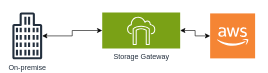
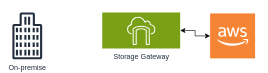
  <mxCell id="0" />
  <mxCell id="1" parent="0" />
- <mxCell id="2" style="edgeStyle=orthogonalEdgeStyle;rounded=0;orthogonalLoop=1;jettySize=auto;html=1;startArrow=classic;startFill=1;" edge="1" parent="1" source="3" target="5"><mxGeometry relative="1" as="geometry" /></mxCell>
  <mxCell id="3" value="On-premise" style="sketch=0;outlineConnect=0;fontColor=#232F3E;gradientColor=none;fillColor=#232F3D;strokeColor=none;dashed=0;verticalLabelPosition=bottom;verticalAlign=top;align=center;html=1;fontSize=12;fontStyle=0;aspect=fixed;pointerEvents=1;shape=mxgraph.aws4.office_building;" vertex="1" parent="1"><mxGeometry x="20" y="20" width="50" height="78" as="geometry" /></mxCell>
  <mxCell id="4" style="edgeStyle=orthogonalEdgeStyle;rounded=0;orthogonalLoop=1;jettySize=auto;html=1;startArrow=classic;startFill=1;" edge="1" parent="1" source="5" target="6"><mxGeometry relative="1" as="geometry" /></mxCell>
  <mxCell id="5" value="Storage Gateway" style="sketch=0;points=[[0,0,0],[0.25,0,0],[0.5,0,0],[0.75,0,0],[1,0,0],[0,1,0],[0.25,1,0],[0.5,1,0],[0.75,1,0],[1,1,0],[0,0.25,0],[0,0.5,0],[0,0.75,0],[1,0.25,0],[1,0.5,0],[1,0.75,0]];outlineConnect=0;fontColor=#232F3E;fillColor=#7AA116;strokeColor=#ffffff;dashed=0;verticalLabelPosition=bottom;verticalAlign=top;align=center;html=1;fontSize=12;fontStyle=0;aspect=fixed;shape=mxgraph.aws4.resourceIcon;resIcon=mxgraph.aws4.storage_gateway;" vertex="1" parent="1"><mxGeometry x="170" y="20" width="130" height="60" as="geometry" /></mxCell>
  <mxCell id="6" value="" style="outlineConnect=0;dashed=0;verticalLabelPosition=bottom;verticalAlign=top;align=center;html=1;shape=mxgraph.aws3.cloud_2;fillColor=#F58534;gradientColor=none;" vertex="1" parent="1"><mxGeometry x="350" y="21.5" width="75" height="75" as="geometry" /></mxCell>
